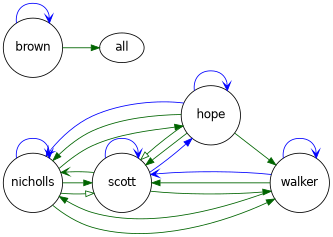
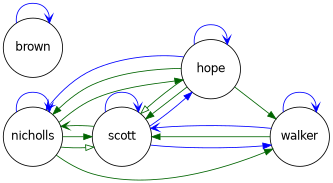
  digraph {
    fontname="DejaVu Sans"
    rankdir=LR
    node [fillcolor=white fixedsize=true fontname="DejaVu Sans" shape=circle style=filled]
    edge [arrowhead=normal color=darkgreen fontname="DejaVu Sans" penwidth=1]
    nicholls [height=1 width=1]
    scott [height=1 width=1]
    hope [height=1 width=1]
    walker [height=1 width=1]
    brown [height=1 width=1]
-   all [fillcolor="" fixedsize="" shape="" style=""]
    nicholls -> nicholls [arrowhead=vee color=blue]
    nicholls -> scott [arrowhead=onormal]
    nicholls -> scott
    nicholls -> hope
    nicholls -> walker
    scott -> nicholls [arrowhead=vee]
    scott -> scott [arrowhead=vee color=blue]
    scott -> hope [color=blue]
-   scott -> walker
+   scott -> walker [color=blue]
    hope -> nicholls
    hope -> nicholls [arrowhead=vee color=blue]
    hope -> scott
    hope -> scott [arrowhead=onormal]
    hope -> hope [arrowhead=vee color=blue]
    hope -> walker
-   walker -> nicholls
    walker -> scott
    walker -> scott [arrowhead=vee color=blue]
    walker -> walker [arrowhead=vee color=blue]
    brown -> brown [arrowhead=vee color=blue]
-   brown -> all
  }
